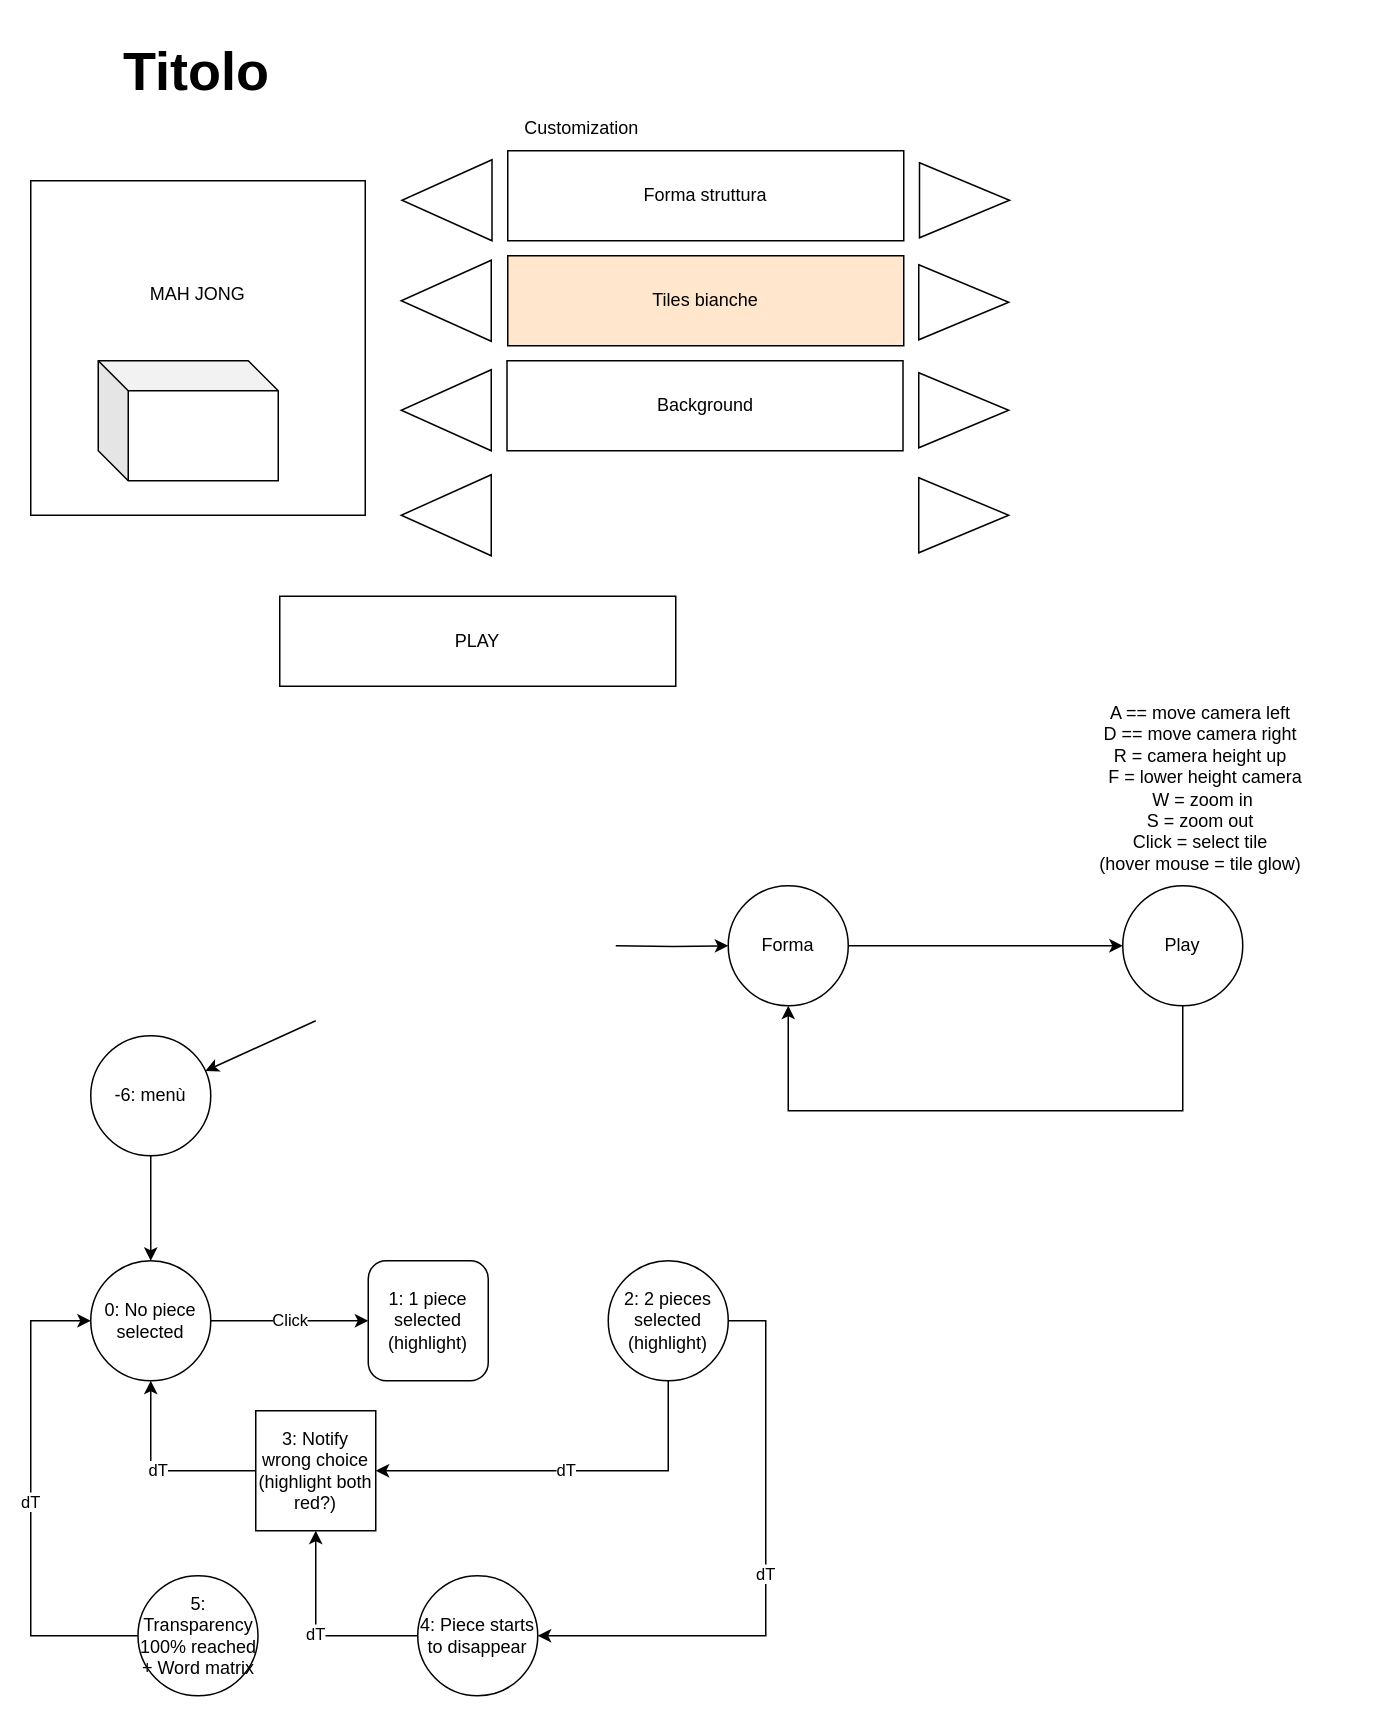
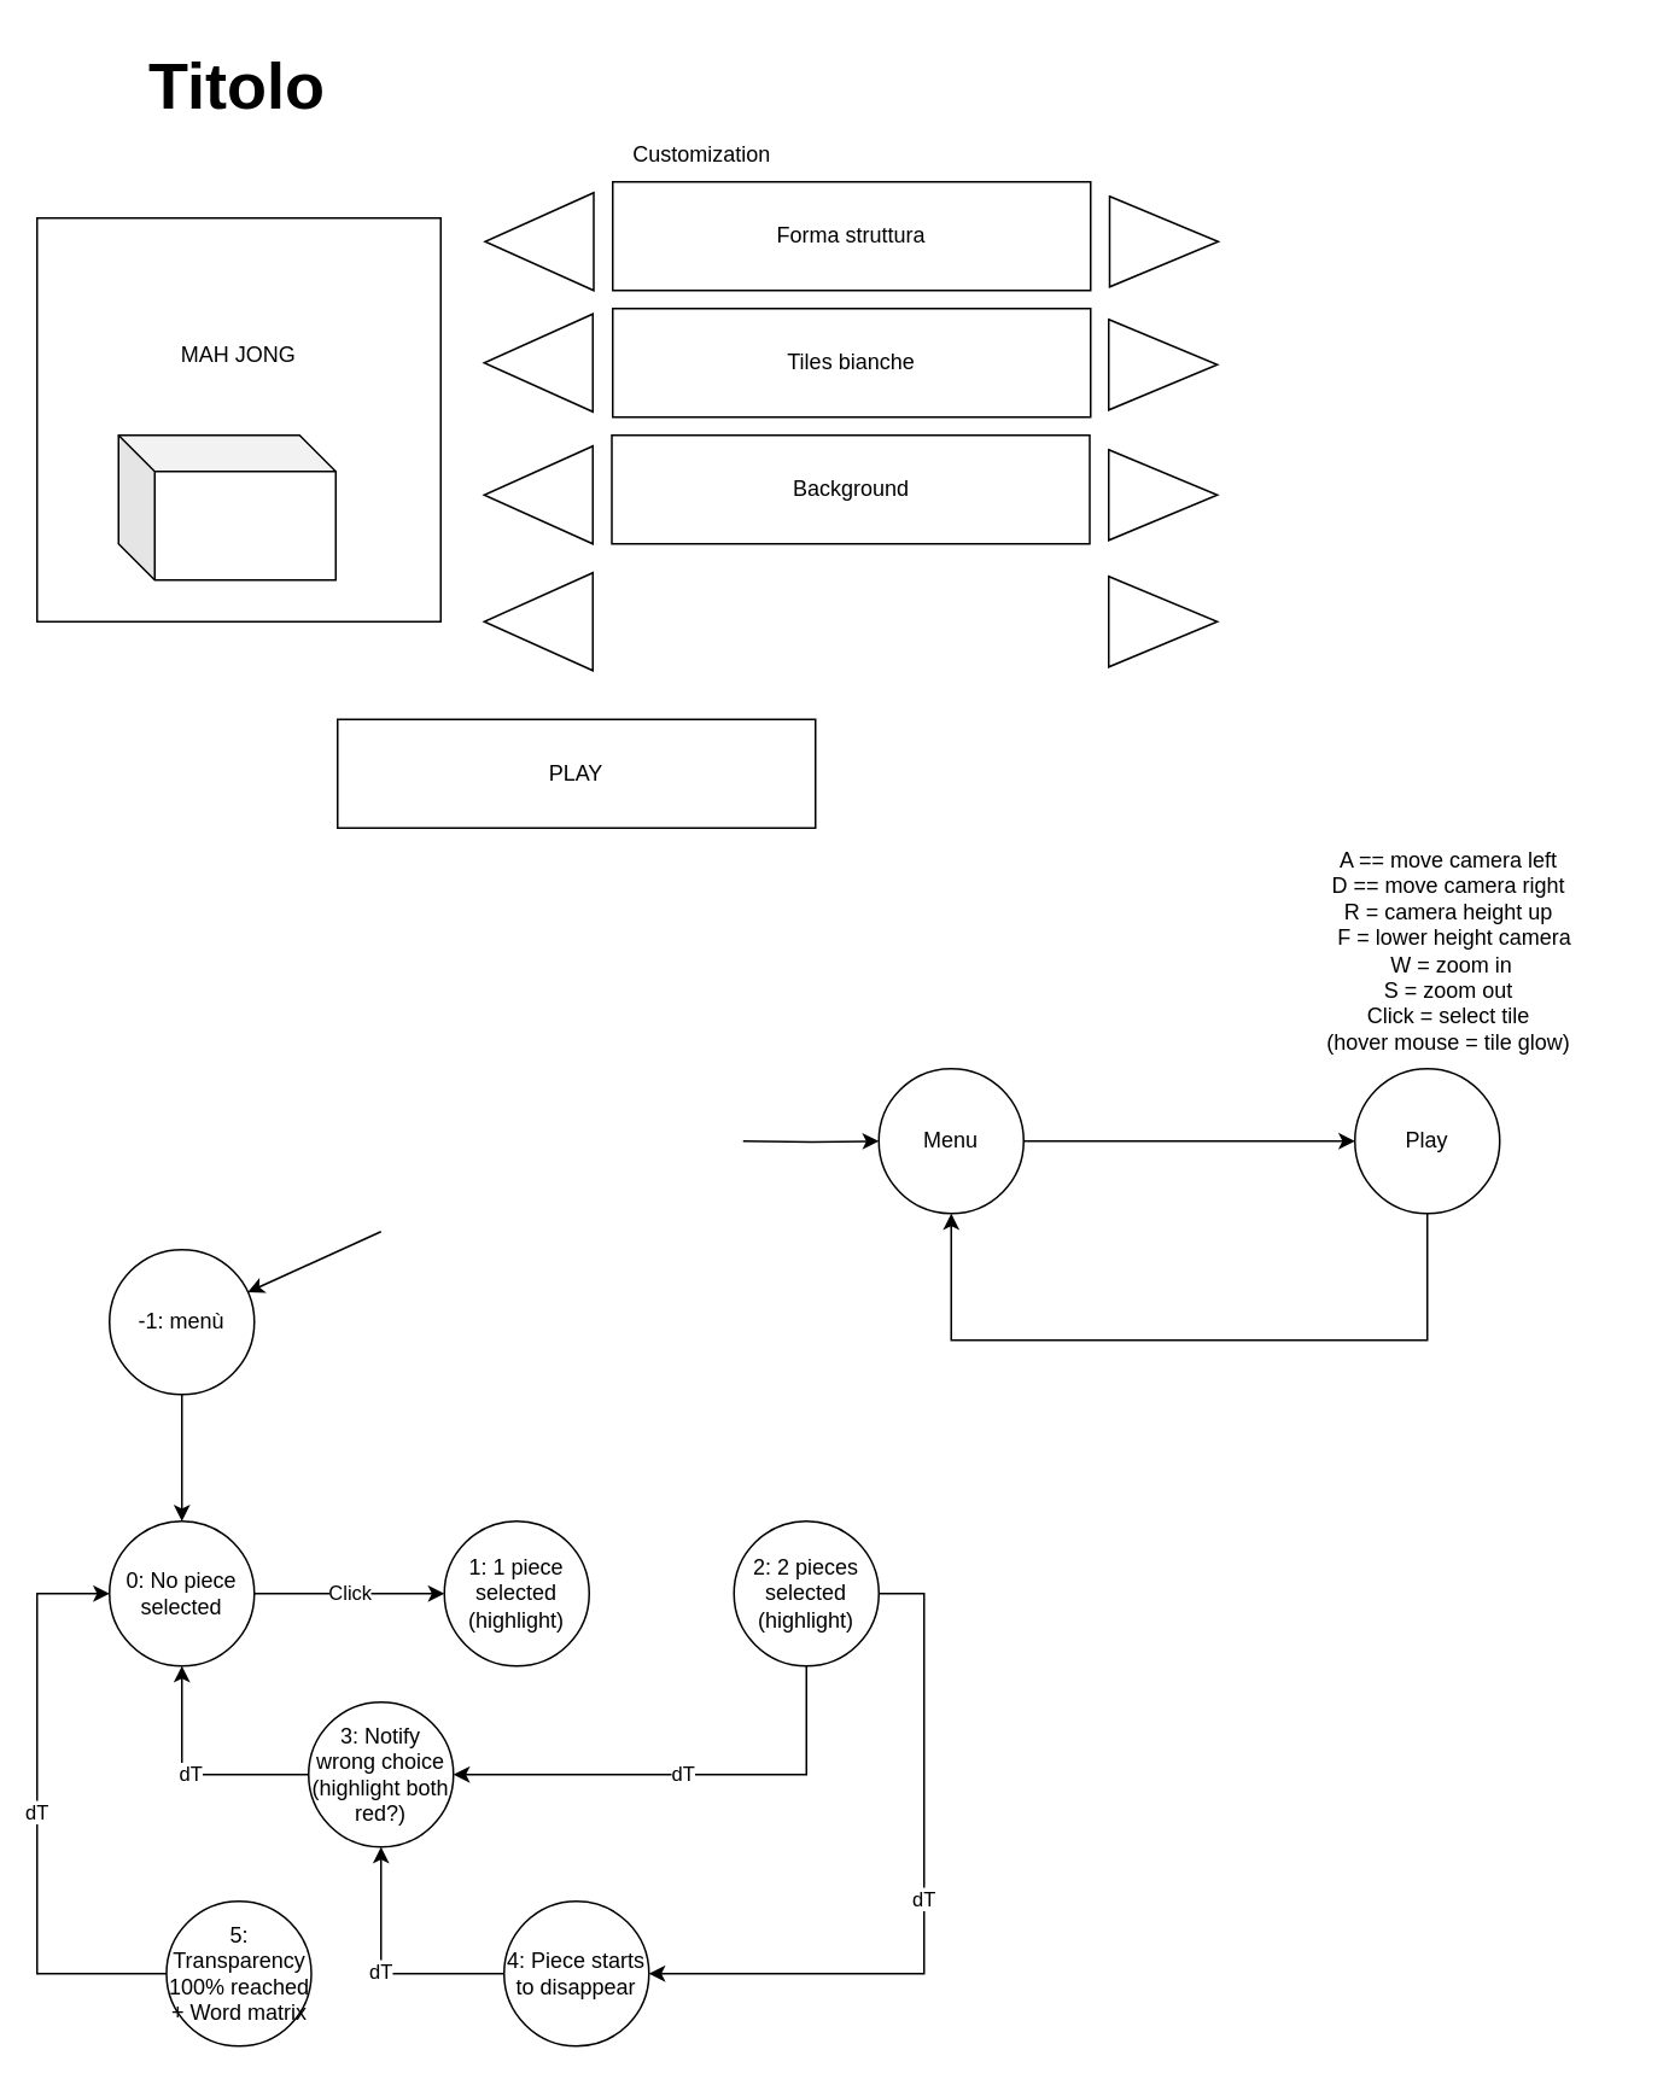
  <mxCell id="0" />
  <mxCell id="1" parent="0" />
  <mxCell id="2" style="edgeStyle=orthogonalEdgeStyle;rounded=0;orthogonalLoop=1;jettySize=auto;html=1;exitX=1;exitY=0.5;exitDx=0;exitDy=0;" parent="1" target="4" edge="1"><mxGeometry relative="1" as="geometry"><mxPoint x="410" y="630" as="sourcePoint" /></mxGeometry></mxCell>
  <mxCell id="3" style="edgeStyle=orthogonalEdgeStyle;rounded=0;orthogonalLoop=1;jettySize=auto;html=1;" parent="1" source="4" target="6" edge="1"><mxGeometry relative="1" as="geometry" /></mxCell>
- <mxCell id="4" value="Forma" style="ellipse;whiteSpace=wrap;html=1;aspect=fixed;" parent="1" vertex="1"><mxGeometry x="485" y="590" width="80" height="80" as="geometry" /></mxCell>
+ <mxCell id="4" value="Menu" style="ellipse;whiteSpace=wrap;html=1;aspect=fixed;" parent="1" vertex="1"><mxGeometry x="485" y="590" width="80" height="80" as="geometry" /></mxCell>
  <mxCell id="5" style="edgeStyle=orthogonalEdgeStyle;rounded=0;orthogonalLoop=1;jettySize=auto;html=1;" parent="1" source="6" target="4" edge="1"><mxGeometry relative="1" as="geometry"><mxPoint x="788" y="750" as="targetPoint" /><Array as="points"><mxPoint x="788" y="740" /><mxPoint x="525" y="740" /></Array></mxGeometry></mxCell>
  <mxCell id="6" value="Play" style="ellipse;whiteSpace=wrap;html=1;aspect=fixed;" parent="1" vertex="1"><mxGeometry x="748" y="590" width="80" height="80" as="geometry" /></mxCell>
- <mxCell id="7" value="Tiles bianche" style="rounded=0;whiteSpace=wrap;html=1;fillColor=#ffe6cc;" parent="1" vertex="1"><mxGeometry x="338" y="170" width="264" height="60" as="geometry" /></mxCell>
+ <mxCell id="7" value="Tiles bianche" style="rounded=0;whiteSpace=wrap;html=1;" parent="1" vertex="1"><mxGeometry x="338" y="170" width="264" height="60" as="geometry" /></mxCell>
  <mxCell id="8" value="" style="triangle;whiteSpace=wrap;html=1;" parent="1" vertex="1"><mxGeometry x="612" y="176" width="60" height="50" as="geometry" /></mxCell>
  <mxCell id="9" value="" style="triangle;whiteSpace=wrap;html=1;rotation=-180;" parent="1" vertex="1"><mxGeometry x="267" y="173" width="60" height="54" as="geometry" /></mxCell>
  <mxCell id="10" value="Customization" style="text;html=1;align=center;verticalAlign=middle;resizable=0;points=[];autosize=1;strokeColor=none;fillColor=none;" parent="1" vertex="1"><mxGeometry x="337" y="70" width="100" height="30" as="geometry" /></mxCell>
  <mxCell id="11" value="Background" style="rounded=0;whiteSpace=wrap;html=1;" parent="1" vertex="1"><mxGeometry x="337.5" y="240" width="264" height="60" as="geometry" /></mxCell>
  <mxCell id="12" value="PLAY" style="rounded=0;whiteSpace=wrap;html=1;" parent="1" vertex="1"><mxGeometry x="186" y="397" width="264" height="60" as="geometry" /></mxCell>
  <mxCell id="13" value="" style="triangle;whiteSpace=wrap;html=1;rotation=-180;" parent="1" vertex="1"><mxGeometry x="267" y="246" width="60" height="54" as="geometry" /></mxCell>
  <mxCell id="14" value="" style="triangle;whiteSpace=wrap;html=1;" parent="1" vertex="1"><mxGeometry x="612" y="248" width="60" height="50" as="geometry" /></mxCell>
  <mxCell id="15" value="&lt;h1&gt;&lt;span style=&quot;background-color: initial;&quot;&gt;&lt;font style=&quot;font-size: 36px;&quot;&gt;Titolo&lt;/font&gt;&lt;/span&gt;&lt;br&gt;&lt;/h1&gt;" style="text;html=1;strokeColor=none;fillColor=none;spacing=5;spacingTop=-20;whiteSpace=wrap;overflow=hidden;rounded=0;" parent="1" vertex="1"><mxGeometry x="77" y="20" width="190" height="63" as="geometry" /></mxCell>
  <mxCell id="16" value="" style="triangle;whiteSpace=wrap;html=1;rotation=-180;" parent="1" vertex="1"><mxGeometry x="267" y="316" width="60" height="54" as="geometry" /></mxCell>
  <mxCell id="17" value="" style="triangle;whiteSpace=wrap;html=1;" parent="1" vertex="1"><mxGeometry x="612" y="318" width="60" height="50" as="geometry" /></mxCell>
  <mxCell id="18" value="A == move camera left&lt;br&gt;D == move camera right&lt;br&gt;R = camera height up&lt;br&gt;&amp;nbsp; F = lower height camera&lt;br&gt;&amp;nbsp;W = zoom in&lt;br&gt;S = zoom out&lt;br&gt;Click = select tile&lt;br&gt;(hover mouse = tile glow)" style="text;html=1;strokeColor=none;fillColor=none;align=center;verticalAlign=middle;whiteSpace=wrap;rounded=0;" parent="1" vertex="1"><mxGeometry x="700" width="200" height="110" as="geometry" y="470" /></mxCell>
  <mxCell id="19" value="MAH JONG&lt;br&gt;&lt;br&gt;&lt;br&gt;&lt;br&gt;&lt;br&gt;&lt;br&gt;" style="whiteSpace=wrap;html=1;aspect=fixed;" parent="1" vertex="1"><mxGeometry x="20" y="120" width="223" height="223" as="geometry" /></mxCell>
  <mxCell id="20" value="" style="shape=cube;whiteSpace=wrap;html=1;boundedLbl=1;backgroundOutline=1;darkOpacity=0.05;darkOpacity2=0.1;" parent="1" vertex="1"><mxGeometry x="65" y="240" width="120" height="80" as="geometry" /></mxCell>
  <mxCell id="21" value="Forma struttura" style="rounded=0;whiteSpace=wrap;html=1;" parent="1" vertex="1"><mxGeometry x="338" y="100" width="264" height="60" as="geometry" /></mxCell>
  <mxCell id="22" value="" style="triangle;whiteSpace=wrap;html=1;rotation=-180;" parent="1" vertex="1"><mxGeometry x="267.5" y="106" width="60" height="54" as="geometry" /></mxCell>
  <mxCell id="23" value="" style="triangle;whiteSpace=wrap;html=1;" parent="1" vertex="1"><mxGeometry x="612.5" y="108" width="60" height="50" as="geometry" /></mxCell>
  <mxCell id="24" value="Click" style="edgeStyle=orthogonalEdgeStyle;rounded=0;orthogonalLoop=1;jettySize=auto;html=1;" parent="1" source="25" target="26" edge="1"><mxGeometry relative="1" as="geometry" /></mxCell>
  <mxCell id="25" value="0: No piece selected" style="ellipse;whiteSpace=wrap;html=1;aspect=fixed;" parent="1" vertex="1"><mxGeometry x="60" y="840" width="80" height="80" as="geometry" /></mxCell>
- <mxCell id="26" value="1: 1 piece selected&lt;br&gt;(highlight)" style="whiteSpace=wrap;html=1;aspect=fixed;rounded=1;" parent="1" vertex="1"><mxGeometry x="245" y="840" width="80" height="80" as="geometry" /></mxCell>
+ <mxCell id="26" value="1: 1 piece selected&lt;br&gt;(highlight)" style="ellipse;whiteSpace=wrap;html=1;aspect=fixed;" parent="1" vertex="1"><mxGeometry x="245" y="840" width="80" height="80" as="geometry" /></mxCell>
  <mxCell id="27" value="dT" style="edgeStyle=orthogonalEdgeStyle;rounded=0;orthogonalLoop=1;jettySize=auto;html=1;entryX=1;entryY=0.5;entryDx=0;entryDy=0;" parent="1" source="29" target="31" edge="1"><mxGeometry relative="1" as="geometry"><Array as="points"><mxPoint x="510" y="880" /><mxPoint x="510" y="1090" /></Array></mxGeometry></mxCell>
  <mxCell id="28" value="dT" style="edgeStyle=orthogonalEdgeStyle;rounded=0;orthogonalLoop=1;jettySize=auto;html=1;entryX=1;entryY=0.5;entryDx=0;entryDy=0;" parent="1" source="29" target="33" edge="1"><mxGeometry relative="1" as="geometry"><Array as="points"><mxPoint x="445" y="980" /></Array></mxGeometry></mxCell>
  <mxCell id="29" value="2: 2 pieces selected&lt;br&gt;(highlight)" style="ellipse;whiteSpace=wrap;html=1;aspect=fixed;" parent="1" vertex="1"><mxGeometry x="405" y="840" width="80" height="80" as="geometry" /></mxCell>
  <mxCell id="30" value="dT" style="edgeStyle=orthogonalEdgeStyle;rounded=0;orthogonalLoop=1;jettySize=auto;html=1;" parent="1" source="31" target="33" edge="1"><mxGeometry relative="1" as="geometry" /></mxCell>
  <mxCell id="31" value="4: Piece starts to disappear" style="ellipse;whiteSpace=wrap;html=1;aspect=fixed;" parent="1" vertex="1"><mxGeometry x="278" y="1050" width="80" height="80" as="geometry" /></mxCell>
  <mxCell id="32" value="dT" style="edgeStyle=orthogonalEdgeStyle;rounded=0;orthogonalLoop=1;jettySize=auto;html=1;entryX=0.5;entryY=1;entryDx=0;entryDy=0;" parent="1" source="33" target="25" edge="1"><mxGeometry relative="1" as="geometry"><Array as="points"><mxPoint x="100" y="980" /></Array></mxGeometry></mxCell>
- <mxCell id="33" value="3: Notify wrong choice&lt;br&gt;(highlight both red?)" style="whiteSpace=wrap;html=1;aspect=fixed;rounded=0;" parent="1" vertex="1"><mxGeometry x="170" y="940" width="80" height="80" as="geometry" /></mxCell>
+ <mxCell id="33" value="3: Notify wrong choice&lt;br&gt;(highlight both red?)" style="ellipse;whiteSpace=wrap;html=1;aspect=fixed;" parent="1" vertex="1"><mxGeometry x="170" y="940" width="80" height="80" as="geometry" /></mxCell>
  <mxCell id="34" value="dT" style="edgeStyle=orthogonalEdgeStyle;rounded=0;orthogonalLoop=1;jettySize=auto;html=1;entryX=0;entryY=0.5;entryDx=0;entryDy=0;" parent="1" source="35" target="25" edge="1"><mxGeometry relative="1" as="geometry"><mxPoint x="104" y="1090" as="targetPoint" /><Array as="points"><mxPoint x="20" y="1090" /><mxPoint x="20" y="880" /></Array></mxGeometry></mxCell>
  <mxCell id="35" value="5: Transparency 100% reached&lt;br&gt;+ Word matrix" style="ellipse;whiteSpace=wrap;html=1;aspect=fixed;" parent="1" vertex="1"><mxGeometry x="91.5" y="1050" width="80" height="80" as="geometry" /></mxCell>
  <mxCell id="36" style="edgeStyle=orthogonalEdgeStyle;rounded=0;orthogonalLoop=1;jettySize=auto;html=1;" edge="1" parent="1" source="37" target="25"><mxGeometry relative="1" as="geometry" /></mxCell>
- <mxCell id="37" value="-6: menù" style="ellipse;whiteSpace=wrap;html=1;aspect=fixed;" vertex="1" parent="1"><mxGeometry x="60" y="690" width="80" height="80" as="geometry" /></mxCell>
+ <mxCell id="37" value="-1: menù" style="ellipse;whiteSpace=wrap;html=1;aspect=fixed;" vertex="1" parent="1"><mxGeometry x="60" y="690" width="80" height="80" as="geometry" /></mxCell>
  <mxCell id="38" value="" style="endArrow=classic;html=1;rounded=0;" edge="1" parent="1" target="37"><mxGeometry width="50" height="50" relative="1" as="geometry"><mxPoint y="680" as="sourcePoint" x="210" /><mxPoint x="250" y="690" as="targetPoint" /></mxGeometry></mxCell>
